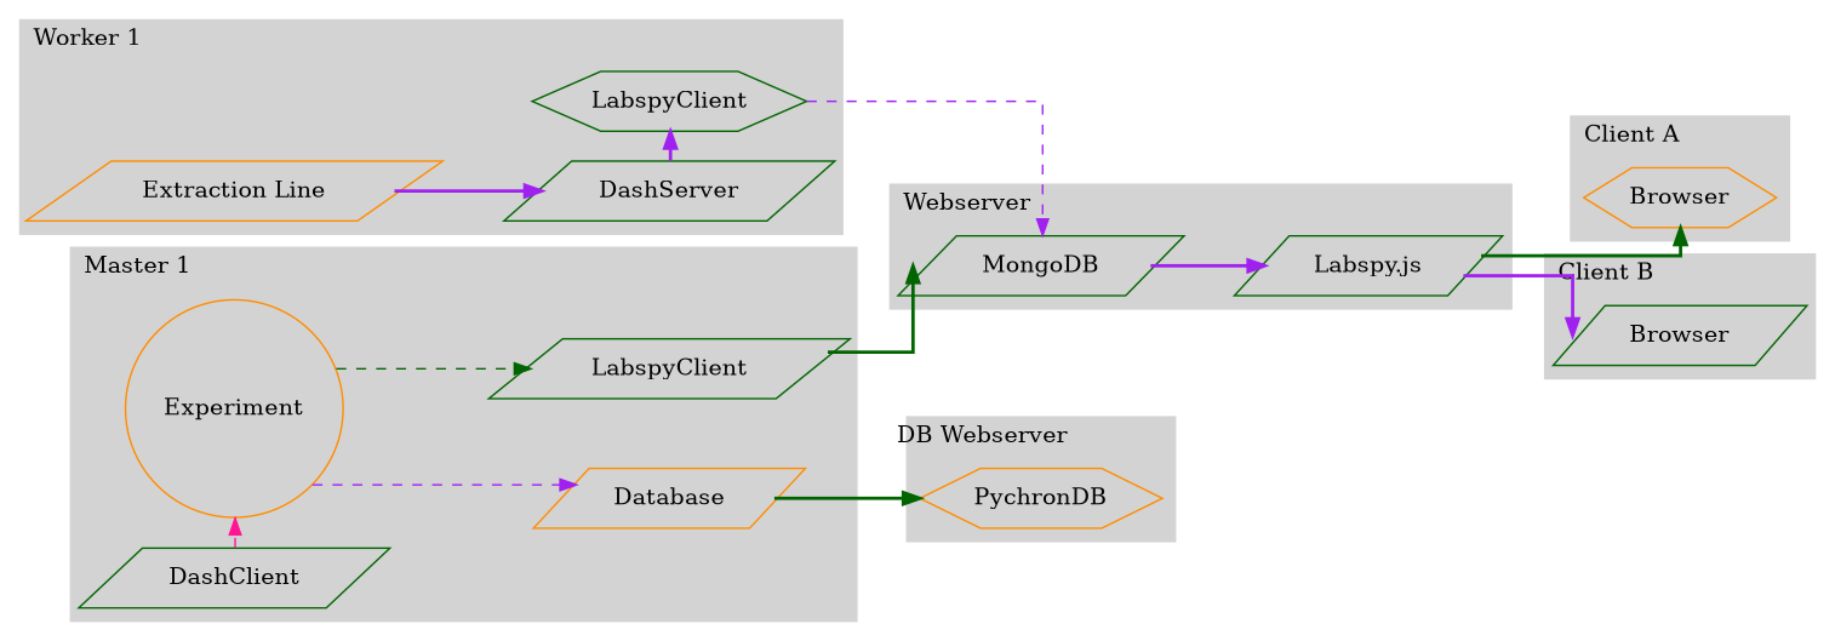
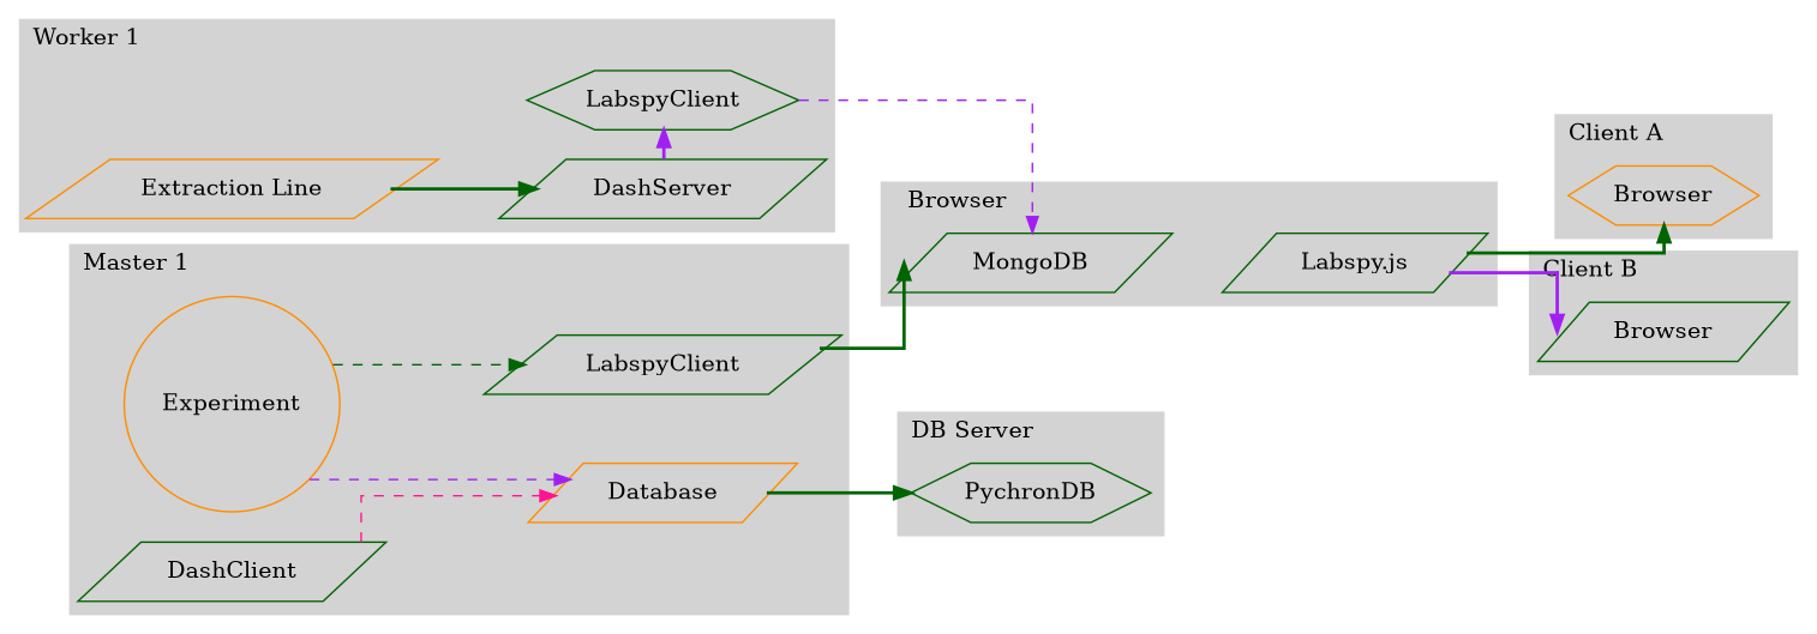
  digraph {
    rankdir=LR
    splines=ortho
    node [color=darkgreen shape=parallelogram]
    edge [color=purple style=bold]
-   n1 [color=darkorange label=PychronDB shape=hexagon]
+   n1 [label=PychronDB shape=hexagon]
    n2 [color=darkorange label=Experiment shape=circle]
    n3 [label=DashClient]
    n4 [color=darkorange label=Database]
    n5 [label=LabspyClient]
    n6 [label="Labspy.js"]
    n7 [label=MongoDB]
    n8 [label=DashServer]
    n9 [label=LabspyClient shape=hexagon]
    n10 [color=darkorange label="Extraction Line"]
    n11 [color=darkorange label=Browser shape=hexagon]
    n12 [label=Browser]
    subgraph cluster_1 {
      color=lightgrey
-     label="DB Webserver"
+     label="DB Server"
      labeljust=l
      style=filled
      n1
    }
    subgraph cluster_2 {
      color=lightgrey
      label="Master 1"
      labeljust=l
      style=filled
      n4
      n5
      subgraph sub_3 {
        color=lightgrey
        label="Master 1"
        labeljust=l
        rank=same
        style=filled
        n2
        n3
      }
    }
    subgraph cluster_4 {
      color=lightgrey
-     label=Webserver
+     label=Browser
      labeljust=l
      style=filled
      n6
      n7
    }
    subgraph cluster_5 {
      color=lightgrey
      label="Worker 1"
      labeljust=l
      style=filled
      n10
      subgraph sub_6 {
        color=lightgrey
        label="Worker 1"
        labeljust=l
        rank=same
        style=filled
        n8
        n9
      }
    }
    subgraph cluster_7 {
      color=lightgrey
      label="Client A"
      labeljust=l
      style=filled
      n11
    }
    subgraph cluster_8 {
      color=lightgrey
      label="Client B"
      labeljust=l
      style=filled
      n12
    }
    n2 -> n4 [style=dashed]
    n2 -> n5 [color=darkgreen style=dashed]
-   n3 -> n2 [color=deeppink style=dashed]
+   n3 -> n4 [color=deeppink style=dashed]
    n4 -> n1 [color=darkgreen]
    n5 -> n7 [color=darkgreen]
    n6 -> n11 [color=darkgreen]
    n6 -> n12
-   n7 -> n6
    n8 -> n9
    n9 -> n7 [style=dashed]
-   n10 -> n8
+   n10 -> n8 [color=darkgreen]
  }
